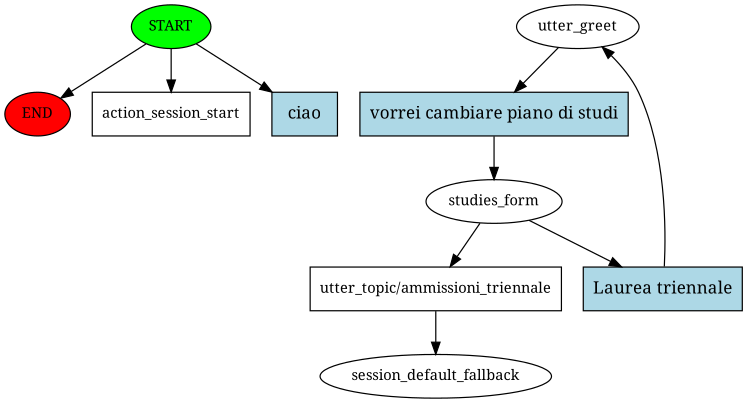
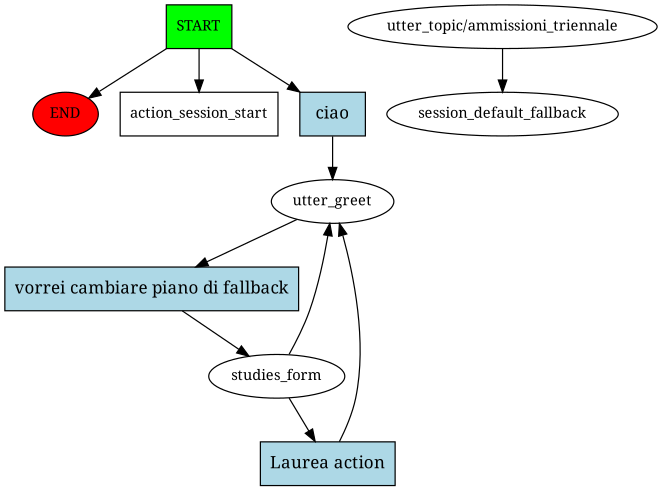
  digraph {
    fontname="Noto Serif"
    node [fontname="Noto Serif" fontsize=12]
    edge [fontname="Noto Serif"]
-   n1 [fillcolor=green label=START style=filled]
+   n1 [fillcolor=green label=START style=filled shape=box]
    n2 [fillcolor=red label=END style=filled]
    n3 [label=action_session_start shape=box]
    n4 [fillcolor=lightblue label=ciao shape=rect style=filled fontsize=""]
    n5 [label=utter_greet]
-   n6 [fillcolor=lightblue label="vorrei cambiare piano di studi" shape=rect style=filled fontsize=""]
+   n6 [fillcolor=lightblue label="vorrei cambiare piano di fallback" shape=rect style=filled fontsize=""]
    n7 [label=studies_form]
-   n8 [label="utter_topic/ammissioni_triennale" shape=box]
-   n9 [fillcolor=lightblue label="Laurea triennale" shape=rect style=filled fontsize=""]
+   n8 [label="utter_topic/ammissioni_triennale"]
+   n9 [fillcolor=lightblue label="Laurea action" shape=rect style=filled fontsize=""]
    n10 [label=session_default_fallback]
    n1 -> n2
    n1 -> n3
    n1 -> n4
+   n4 -> n5
    n5 -> n6
    n6 -> n7
-   n7 -> n8
+   n7 -> n5
    n7 -> n9
    n8 -> n10
    n9 -> n5
  }
